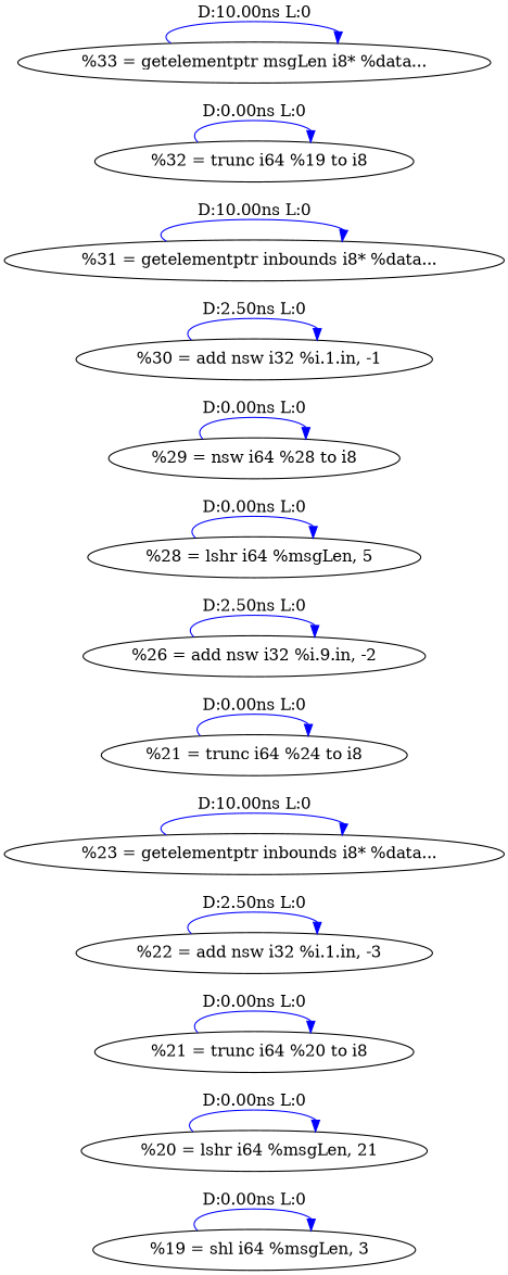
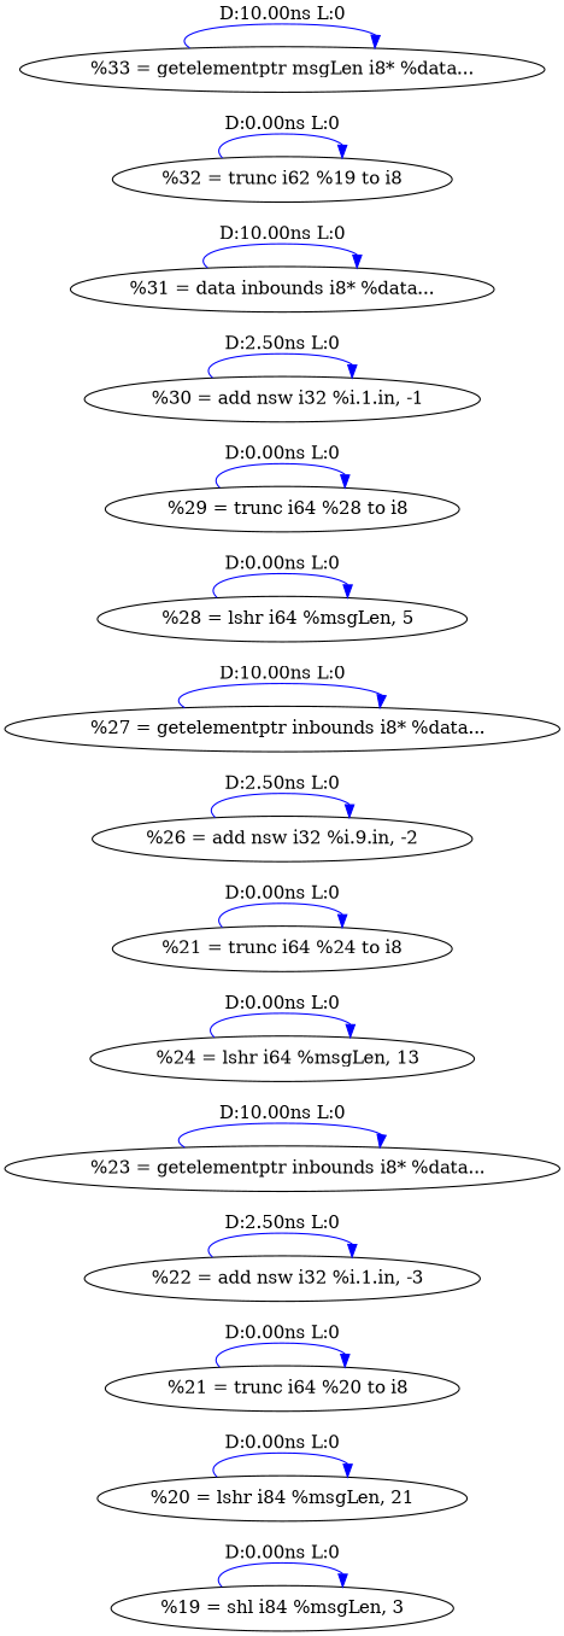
  digraph {
    rankdir=LR
    edge [color=blue]
-   n1 [label="  %19 = shl i64 %msgLen, 3"]
-   n2 [label="  %20 = lshr i64 %msgLen, 21"]
+   n1 [label="%19 = shl i84 %msgLen, 3"]
+   n2 [label="%20 = lshr i84 %msgLen, 21"]
    n3 [label="  %21 = trunc i64 %20 to i8"]
    n4 [label="  %22 = add nsw i32 %i.1.in, -3"]
    n5 [label="  %23 = getelementptr inbounds i8* %data..."]
+   n6 [label="  %24 = lshr i64 %msgLen, 13"]
    n7 [label="%21 = trunc i64 %24 to i8"]
    n8 [label="%26 = add nsw i32 %i.9.in, -2"]
+   n9 [label="  %27 = getelementptr inbounds i8* %data..."]
    n10 [label="  %28 = lshr i64 %msgLen, 5"]
-   n11 [label="%29 = nsw i64 %28 to i8"]
+   n11 [label="  %29 = trunc i64 %28 to i8"]
    n12 [label="  %30 = add nsw i32 %i.1.in, -1"]
-   n13 [label="  %31 = getelementptr inbounds i8* %data..."]
-   n14 [label="  %32 = trunc i64 %19 to i8"]
+   n13 [label="%31 = data inbounds i8* %data..."]
+   n14 [label="%32 = trunc i62 %19 to i8"]
    n15 [label="%33 = getelementptr msgLen i8* %data..."]
    n1 -> n1 [label="D:0.00ns L:0"]
    n2 -> n2 [label="D:0.00ns L:0"]
    n3 -> n3 [label="D:0.00ns L:0"]
    n4 -> n4 [label="D:2.50ns L:0"]
    n5 -> n5 [label="D:10.00ns L:0"]
+   n6 -> n6 [label="D:0.00ns L:0"]
    n7 -> n7 [label="D:0.00ns L:0"]
    n8 -> n8 [label="D:2.50ns L:0"]
+   n9 -> n9 [label="D:10.00ns L:0"]
    n10 -> n10 [label="D:0.00ns L:0"]
    n11 -> n11 [label="D:0.00ns L:0"]
    n12 -> n12 [label="D:2.50ns L:0"]
    n13 -> n13 [label="D:10.00ns L:0"]
    n14 -> n14 [label="D:0.00ns L:0"]
    n15 -> n15 [label="D:10.00ns L:0"]
  }
